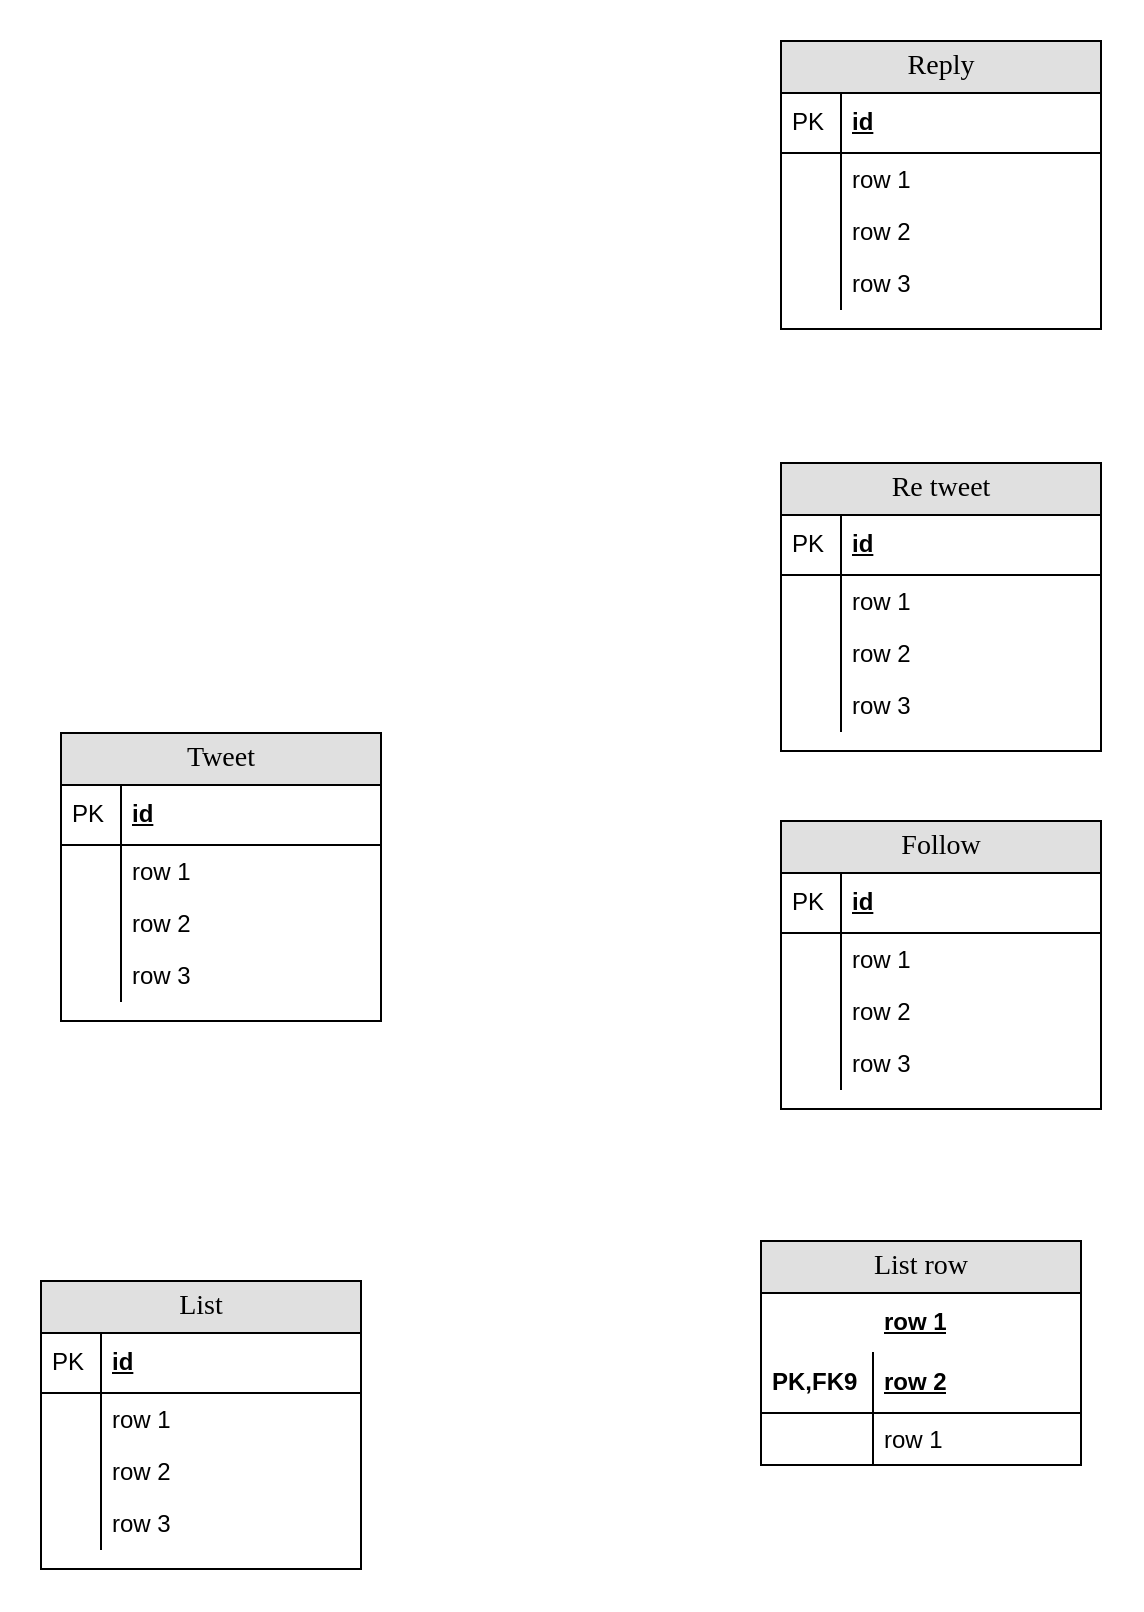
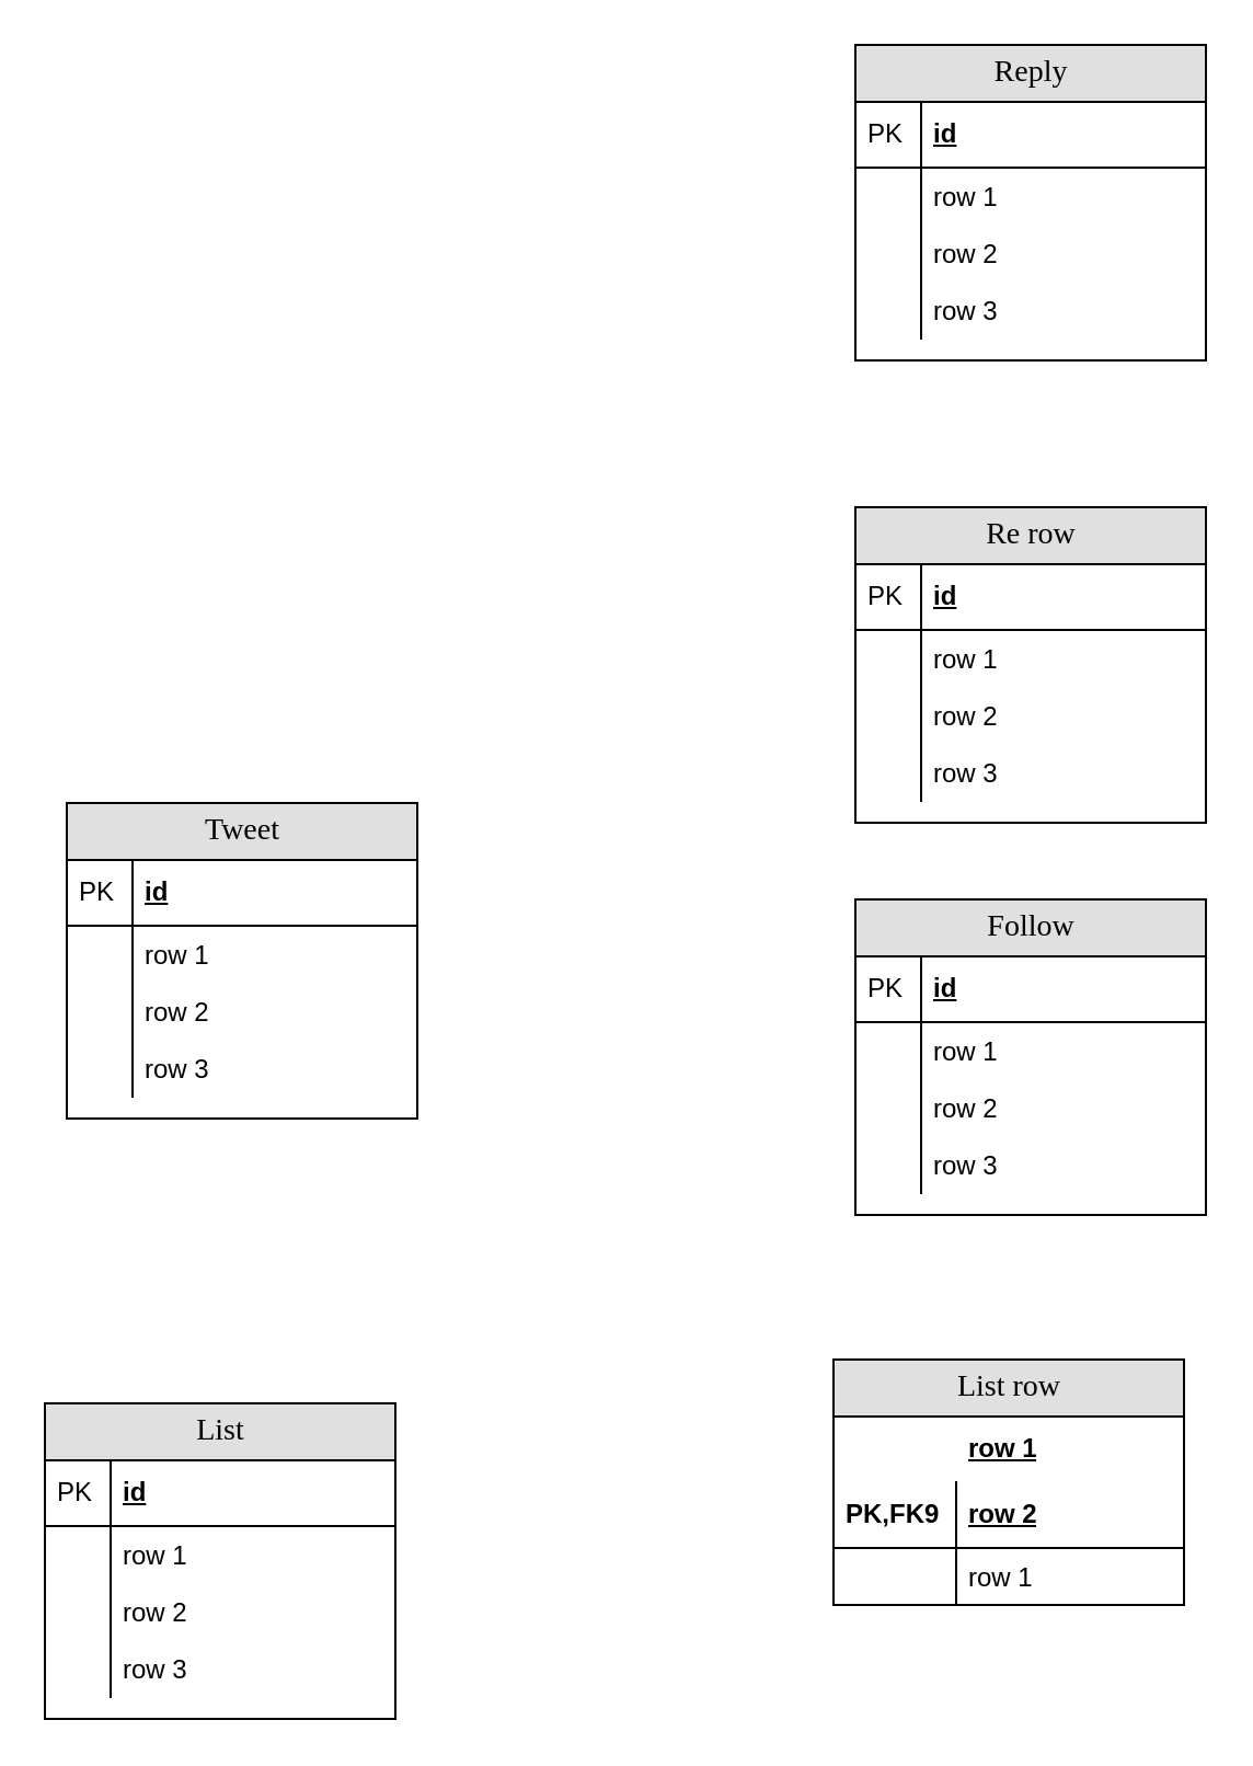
  <mxCell id="0" />
  <mxCell id="1" parent="0" />
  <mxCell id="2" value="Tweet" style="swimlane;html=1;fontStyle=0;childLayout=stackLayout;horizontal=1;startSize=26;fillColor=#e0e0e0;horizontalStack=0;resizeParent=1;resizeLast=0;collapsible=1;marginBottom=0;swimlaneFillColor=#ffffff;align=center;rounded=0;shadow=0;comic=0;labelBackgroundColor=none;strokeWidth=1;fontFamily=Verdana;fontSize=14" parent="1" vertex="1"><mxGeometry x="30" y="366" width="160" height="144" as="geometry" /></mxCell>
  <mxCell id="3" value="id" style="shape=partialRectangle;top=0;left=0;right=0;bottom=1;html=1;align=left;verticalAlign=middle;fillColor=none;spacingLeft=34;spacingRight=4;whiteSpace=wrap;overflow=hidden;rotatable=0;points=[[0,0.5],[1,0.5]];portConstraint=eastwest;dropTarget=0;fontStyle=5;" parent="2" vertex="1"><mxGeometry y="26" width="160" height="30" as="geometry" /></mxCell>
  <mxCell id="4" value="PK" style="shape=partialRectangle;top=0;left=0;bottom=0;html=1;fillColor=none;align=left;verticalAlign=middle;spacingLeft=4;spacingRight=4;whiteSpace=wrap;overflow=hidden;rotatable=0;points=[];portConstraint=eastwest;part=1;" parent="3" vertex="1" connectable="0"><mxGeometry width="30" height="30" as="geometry" /></mxCell>
  <mxCell id="5" value="row 1" style="shape=partialRectangle;top=0;left=0;right=0;bottom=0;html=1;align=left;verticalAlign=top;fillColor=none;spacingLeft=34;spacingRight=4;whiteSpace=wrap;overflow=hidden;rotatable=0;points=[[0,0.5],[1,0.5]];portConstraint=eastwest;dropTarget=0;" parent="2" vertex="1"><mxGeometry y="56" width="160" height="26" as="geometry" /></mxCell>
  <mxCell id="6" value="" style="shape=partialRectangle;top=0;left=0;bottom=0;html=1;fillColor=none;align=left;verticalAlign=top;spacingLeft=4;spacingRight=4;whiteSpace=wrap;overflow=hidden;rotatable=0;points=[];portConstraint=eastwest;part=1;" parent="5" vertex="1" connectable="0"><mxGeometry width="30" height="26" as="geometry" /></mxCell>
  <mxCell id="7" value="row 2" style="shape=partialRectangle;top=0;left=0;right=0;bottom=0;html=1;align=left;verticalAlign=top;fillColor=none;spacingLeft=34;spacingRight=4;whiteSpace=wrap;overflow=hidden;rotatable=0;points=[[0,0.5],[1,0.5]];portConstraint=eastwest;dropTarget=0;" parent="2" vertex="1"><mxGeometry y="82" width="160" height="26" as="geometry" /></mxCell>
  <mxCell id="8" value="" style="shape=partialRectangle;top=0;left=0;bottom=0;html=1;fillColor=none;align=left;verticalAlign=top;spacingLeft=4;spacingRight=4;whiteSpace=wrap;overflow=hidden;rotatable=0;points=[];portConstraint=eastwest;part=1;" parent="7" vertex="1" connectable="0"><mxGeometry width="30" height="26" as="geometry" /></mxCell>
  <mxCell id="9" value="row 3" style="shape=partialRectangle;top=0;left=0;right=0;bottom=0;html=1;align=left;verticalAlign=top;fillColor=none;spacingLeft=34;spacingRight=4;whiteSpace=wrap;overflow=hidden;rotatable=0;points=[[0,0.5],[1,0.5]];portConstraint=eastwest;dropTarget=0;" parent="2" vertex="1"><mxGeometry y="108" width="160" height="26" as="geometry" /></mxCell>
  <mxCell id="10" value="" style="shape=partialRectangle;top=0;left=0;bottom=0;html=1;fillColor=none;align=left;verticalAlign=top;spacingLeft=4;spacingRight=4;whiteSpace=wrap;overflow=hidden;rotatable=0;points=[];portConstraint=eastwest;part=1;" parent="9" vertex="1" connectable="0"><mxGeometry width="30" height="26" as="geometry" /></mxCell>
  <mxCell id="11" value="List row" style="swimlane;html=1;fontStyle=0;childLayout=stackLayout;horizontal=1;startSize=26;fillColor=#e0e0e0;horizontalStack=0;resizeParent=1;resizeLast=0;collapsible=1;marginBottom=0;swimlaneFillColor=#ffffff;align=center;rounded=0;shadow=0;comic=0;labelBackgroundColor=none;strokeWidth=1;fontFamily=Verdana;fontSize=14" parent="1" vertex="1"><mxGeometry x="380" y="620" width="160" height="112" as="geometry" /></mxCell>
  <mxCell id="12" value="row 1" style="shape=partialRectangle;top=0;left=0;right=0;bottom=0;html=1;align=left;verticalAlign=middle;fillColor=none;spacingLeft=60;spacingRight=4;whiteSpace=wrap;overflow=hidden;rotatable=0;points=[[0,0.5],[1,0.5]];portConstraint=eastwest;dropTarget=0;fontStyle=5;" parent="11" vertex="1"><mxGeometry y="26" width="160" height="30" as="geometry" /></mxCell>
  <mxCell id="13" value="row 2" style="shape=partialRectangle;top=0;left=0;right=0;bottom=1;html=1;align=left;verticalAlign=middle;fillColor=none;spacingLeft=60;spacingRight=4;whiteSpace=wrap;overflow=hidden;rotatable=0;points=[[0,0.5],[1,0.5]];portConstraint=eastwest;dropTarget=0;fontStyle=5;" parent="11" vertex="1"><mxGeometry y="56" width="160" height="30" as="geometry" /></mxCell>
  <mxCell id="14" value="PK,FK9" style="shape=partialRectangle;fontStyle=1;top=0;left=0;bottom=0;html=1;fillColor=none;align=left;verticalAlign=middle;spacingLeft=4;spacingRight=4;whiteSpace=wrap;overflow=hidden;rotatable=0;points=[];portConstraint=eastwest;part=1;" parent="13" vertex="1" connectable="0"><mxGeometry width="56" height="30" as="geometry" /></mxCell>
  <mxCell id="15" value="row 1" style="shape=partialRectangle;top=0;left=0;right=0;bottom=0;html=1;align=left;verticalAlign=top;fillColor=none;spacingLeft=60;spacingRight=4;whiteSpace=wrap;overflow=hidden;rotatable=0;points=[[0,0.5],[1,0.5]];portConstraint=eastwest;dropTarget=0;" parent="11" vertex="1"><mxGeometry y="86" width="160" height="26" as="geometry" /></mxCell>
  <mxCell id="16" value="" style="shape=partialRectangle;top=0;left=0;bottom=0;html=1;fillColor=none;align=left;verticalAlign=top;spacingLeft=4;spacingRight=4;whiteSpace=wrap;overflow=hidden;rotatable=0;points=[];portConstraint=eastwest;part=1;" parent="15" vertex="1" connectable="0"><mxGeometry width="56" height="26" as="geometry" /></mxCell>
  <mxCell id="17" value="List" style="swimlane;html=1;fontStyle=0;childLayout=stackLayout;horizontal=1;startSize=26;fillColor=#e0e0e0;horizontalStack=0;resizeParent=1;resizeLast=0;collapsible=1;marginBottom=0;swimlaneFillColor=#ffffff;align=center;rounded=0;shadow=0;comic=0;labelBackgroundColor=none;strokeWidth=1;fontFamily=Verdana;fontSize=14" parent="1" vertex="1"><mxGeometry x="20" y="640" width="160" height="144" as="geometry" /></mxCell>
  <mxCell id="18" value="id" style="shape=partialRectangle;top=0;left=0;right=0;bottom=1;html=1;align=left;verticalAlign=middle;fillColor=none;spacingLeft=34;spacingRight=4;whiteSpace=wrap;overflow=hidden;rotatable=0;points=[[0,0.5],[1,0.5]];portConstraint=eastwest;dropTarget=0;fontStyle=5;" parent="17" vertex="1"><mxGeometry y="26" width="160" height="30" as="geometry" /></mxCell>
  <mxCell id="19" value="PK" style="shape=partialRectangle;top=0;left=0;bottom=0;html=1;fillColor=none;align=left;verticalAlign=middle;spacingLeft=4;spacingRight=4;whiteSpace=wrap;overflow=hidden;rotatable=0;points=[];portConstraint=eastwest;part=1;" parent="18" vertex="1" connectable="0"><mxGeometry width="30" height="30" as="geometry" /></mxCell>
  <mxCell id="20" value="row 1" style="shape=partialRectangle;top=0;left=0;right=0;bottom=0;html=1;align=left;verticalAlign=top;fillColor=none;spacingLeft=34;spacingRight=4;whiteSpace=wrap;overflow=hidden;rotatable=0;points=[[0,0.5],[1,0.5]];portConstraint=eastwest;dropTarget=0;" parent="17" vertex="1"><mxGeometry y="56" width="160" height="26" as="geometry" /></mxCell>
  <mxCell id="21" value="" style="shape=partialRectangle;top=0;left=0;bottom=0;html=1;fillColor=none;align=left;verticalAlign=top;spacingLeft=4;spacingRight=4;whiteSpace=wrap;overflow=hidden;rotatable=0;points=[];portConstraint=eastwest;part=1;" parent="20" vertex="1" connectable="0"><mxGeometry width="30" height="26" as="geometry" /></mxCell>
  <mxCell id="22" value="row 2" style="shape=partialRectangle;top=0;left=0;right=0;bottom=0;html=1;align=left;verticalAlign=top;fillColor=none;spacingLeft=34;spacingRight=4;whiteSpace=wrap;overflow=hidden;rotatable=0;points=[[0,0.5],[1,0.5]];portConstraint=eastwest;dropTarget=0;" parent="17" vertex="1"><mxGeometry y="82" width="160" height="26" as="geometry" /></mxCell>
  <mxCell id="23" value="" style="shape=partialRectangle;top=0;left=0;bottom=0;html=1;fillColor=none;align=left;verticalAlign=top;spacingLeft=4;spacingRight=4;whiteSpace=wrap;overflow=hidden;rotatable=0;points=[];portConstraint=eastwest;part=1;" parent="22" vertex="1" connectable="0"><mxGeometry width="30" height="26" as="geometry" /></mxCell>
  <mxCell id="24" value="row 3" style="shape=partialRectangle;top=0;left=0;right=0;bottom=0;html=1;align=left;verticalAlign=top;fillColor=none;spacingLeft=34;spacingRight=4;whiteSpace=wrap;overflow=hidden;rotatable=0;points=[[0,0.5],[1,0.5]];portConstraint=eastwest;dropTarget=0;" parent="17" vertex="1"><mxGeometry y="108" width="160" height="26" as="geometry" /></mxCell>
  <mxCell id="25" value="" style="shape=partialRectangle;top=0;left=0;bottom=0;html=1;fillColor=none;align=left;verticalAlign=top;spacingLeft=4;spacingRight=4;whiteSpace=wrap;overflow=hidden;rotatable=0;points=[];portConstraint=eastwest;part=1;" parent="24" vertex="1" connectable="0"><mxGeometry width="30" height="26" as="geometry" /></mxCell>
  <mxCell id="26" value="Follow" style="swimlane;html=1;fontStyle=0;childLayout=stackLayout;horizontal=1;startSize=26;fillColor=#e0e0e0;horizontalStack=0;resizeParent=1;resizeLast=0;collapsible=1;marginBottom=0;swimlaneFillColor=#ffffff;align=center;rounded=0;shadow=0;comic=0;labelBackgroundColor=none;strokeWidth=1;fontFamily=Verdana;fontSize=14" parent="1" vertex="1"><mxGeometry x="390" y="410" width="160" height="144" as="geometry" /></mxCell>
  <mxCell id="27" value="id" style="shape=partialRectangle;top=0;left=0;right=0;bottom=1;html=1;align=left;verticalAlign=middle;fillColor=none;spacingLeft=34;spacingRight=4;whiteSpace=wrap;overflow=hidden;rotatable=0;points=[[0,0.5],[1,0.5]];portConstraint=eastwest;dropTarget=0;fontStyle=5;" parent="26" vertex="1"><mxGeometry y="26" width="160" height="30" as="geometry" /></mxCell>
  <mxCell id="28" value="PK" style="shape=partialRectangle;top=0;left=0;bottom=0;html=1;fillColor=none;align=left;verticalAlign=middle;spacingLeft=4;spacingRight=4;whiteSpace=wrap;overflow=hidden;rotatable=0;points=[];portConstraint=eastwest;part=1;" parent="27" vertex="1" connectable="0"><mxGeometry width="30" height="30" as="geometry" /></mxCell>
  <mxCell id="29" value="row 1" style="shape=partialRectangle;top=0;left=0;right=0;bottom=0;html=1;align=left;verticalAlign=top;fillColor=none;spacingLeft=34;spacingRight=4;whiteSpace=wrap;overflow=hidden;rotatable=0;points=[[0,0.5],[1,0.5]];portConstraint=eastwest;dropTarget=0;" parent="26" vertex="1"><mxGeometry y="56" width="160" height="26" as="geometry" /></mxCell>
  <mxCell id="30" value="" style="shape=partialRectangle;top=0;left=0;bottom=0;html=1;fillColor=none;align=left;verticalAlign=top;spacingLeft=4;spacingRight=4;whiteSpace=wrap;overflow=hidden;rotatable=0;points=[];portConstraint=eastwest;part=1;" parent="29" vertex="1" connectable="0"><mxGeometry width="30" height="26" as="geometry" /></mxCell>
  <mxCell id="31" value="row 2" style="shape=partialRectangle;top=0;left=0;right=0;bottom=0;html=1;align=left;verticalAlign=top;fillColor=none;spacingLeft=34;spacingRight=4;whiteSpace=wrap;overflow=hidden;rotatable=0;points=[[0,0.5],[1,0.5]];portConstraint=eastwest;dropTarget=0;" parent="26" vertex="1"><mxGeometry y="82" width="160" height="26" as="geometry" /></mxCell>
  <mxCell id="32" value="" style="shape=partialRectangle;top=0;left=0;bottom=0;html=1;fillColor=none;align=left;verticalAlign=top;spacingLeft=4;spacingRight=4;whiteSpace=wrap;overflow=hidden;rotatable=0;points=[];portConstraint=eastwest;part=1;" parent="31" vertex="1" connectable="0"><mxGeometry width="30" height="26" as="geometry" /></mxCell>
  <mxCell id="33" value="row 3" style="shape=partialRectangle;top=0;left=0;right=0;bottom=0;html=1;align=left;verticalAlign=top;fillColor=none;spacingLeft=34;spacingRight=4;whiteSpace=wrap;overflow=hidden;rotatable=0;points=[[0,0.5],[1,0.5]];portConstraint=eastwest;dropTarget=0;" parent="26" vertex="1"><mxGeometry y="108" width="160" height="26" as="geometry" /></mxCell>
  <mxCell id="34" value="" style="shape=partialRectangle;top=0;left=0;bottom=0;html=1;fillColor=none;align=left;verticalAlign=top;spacingLeft=4;spacingRight=4;whiteSpace=wrap;overflow=hidden;rotatable=0;points=[];portConstraint=eastwest;part=1;" parent="33" vertex="1" connectable="0"><mxGeometry width="30" height="26" as="geometry" /></mxCell>
  <mxCell id="35" value="Reply" style="swimlane;html=1;fontStyle=0;childLayout=stackLayout;horizontal=1;startSize=26;fillColor=#e0e0e0;horizontalStack=0;resizeParent=1;resizeLast=0;collapsible=1;marginBottom=0;swimlaneFillColor=#ffffff;align=center;rounded=0;shadow=0;comic=0;labelBackgroundColor=none;strokeWidth=1;fontFamily=Verdana;fontSize=14" parent="1" vertex="1"><mxGeometry x="390" y="20" width="160" height="144" as="geometry" /></mxCell>
  <mxCell id="36" value="id" style="shape=partialRectangle;top=0;left=0;right=0;bottom=1;html=1;align=left;verticalAlign=middle;fillColor=none;spacingLeft=34;spacingRight=4;whiteSpace=wrap;overflow=hidden;rotatable=0;points=[[0,0.5],[1,0.5]];portConstraint=eastwest;dropTarget=0;fontStyle=5;" parent="35" vertex="1"><mxGeometry y="26" width="160" height="30" as="geometry" /></mxCell>
  <mxCell id="37" value="PK" style="shape=partialRectangle;top=0;left=0;bottom=0;html=1;fillColor=none;align=left;verticalAlign=middle;spacingLeft=4;spacingRight=4;whiteSpace=wrap;overflow=hidden;rotatable=0;points=[];portConstraint=eastwest;part=1;" parent="36" vertex="1" connectable="0"><mxGeometry width="30" height="30" as="geometry" /></mxCell>
  <mxCell id="38" value="row 1" style="shape=partialRectangle;top=0;left=0;right=0;bottom=0;html=1;align=left;verticalAlign=top;fillColor=none;spacingLeft=34;spacingRight=4;whiteSpace=wrap;overflow=hidden;rotatable=0;points=[[0,0.5],[1,0.5]];portConstraint=eastwest;dropTarget=0;" parent="35" vertex="1"><mxGeometry y="56" width="160" height="26" as="geometry" /></mxCell>
  <mxCell id="39" value="" style="shape=partialRectangle;top=0;left=0;bottom=0;html=1;fillColor=none;align=left;verticalAlign=top;spacingLeft=4;spacingRight=4;whiteSpace=wrap;overflow=hidden;rotatable=0;points=[];portConstraint=eastwest;part=1;" parent="38" vertex="1" connectable="0"><mxGeometry width="30" height="26" as="geometry" /></mxCell>
  <mxCell id="40" value="row 2" style="shape=partialRectangle;top=0;left=0;right=0;bottom=0;html=1;align=left;verticalAlign=top;fillColor=none;spacingLeft=34;spacingRight=4;whiteSpace=wrap;overflow=hidden;rotatable=0;points=[[0,0.5],[1,0.5]];portConstraint=eastwest;dropTarget=0;" parent="35" vertex="1"><mxGeometry y="82" width="160" height="26" as="geometry" /></mxCell>
  <mxCell id="41" value="" style="shape=partialRectangle;top=0;left=0;bottom=0;html=1;fillColor=none;align=left;verticalAlign=top;spacingLeft=4;spacingRight=4;whiteSpace=wrap;overflow=hidden;rotatable=0;points=[];portConstraint=eastwest;part=1;" parent="40" vertex="1" connectable="0"><mxGeometry width="30" height="26" as="geometry" /></mxCell>
  <mxCell id="42" value="row 3" style="shape=partialRectangle;top=0;left=0;right=0;bottom=0;html=1;align=left;verticalAlign=top;fillColor=none;spacingLeft=34;spacingRight=4;whiteSpace=wrap;overflow=hidden;rotatable=0;points=[[0,0.5],[1,0.5]];portConstraint=eastwest;dropTarget=0;" parent="35" vertex="1"><mxGeometry y="108" width="160" height="26" as="geometry" /></mxCell>
  <mxCell id="43" value="" style="shape=partialRectangle;top=0;left=0;bottom=0;html=1;fillColor=none;align=left;verticalAlign=top;spacingLeft=4;spacingRight=4;whiteSpace=wrap;overflow=hidden;rotatable=0;points=[];portConstraint=eastwest;part=1;" parent="42" vertex="1" connectable="0"><mxGeometry width="30" height="26" as="geometry" /></mxCell>
- <mxCell id="44" value="Re tweet" style="swimlane;html=1;fontStyle=0;childLayout=stackLayout;horizontal=1;startSize=26;fillColor=#e0e0e0;horizontalStack=0;resizeParent=1;resizeLast=0;collapsible=1;marginBottom=0;swimlaneFillColor=#ffffff;align=center;rounded=0;shadow=0;comic=0;labelBackgroundColor=none;strokeWidth=1;fontFamily=Verdana;fontSize=14" parent="1" vertex="1"><mxGeometry x="390" y="231" width="160" height="144" as="geometry" /></mxCell>
+ <mxCell id="44" value="Re row" style="swimlane;html=1;fontStyle=0;childLayout=stackLayout;horizontal=1;startSize=26;fillColor=#e0e0e0;horizontalStack=0;resizeParent=1;resizeLast=0;collapsible=1;marginBottom=0;swimlaneFillColor=#ffffff;align=center;rounded=0;shadow=0;comic=0;labelBackgroundColor=none;strokeWidth=1;fontFamily=Verdana;fontSize=14" parent="1" vertex="1"><mxGeometry x="390" y="231" width="160" height="144" as="geometry" /></mxCell>
  <mxCell id="45" value="id" style="shape=partialRectangle;top=0;left=0;right=0;bottom=1;html=1;align=left;verticalAlign=middle;fillColor=none;spacingLeft=34;spacingRight=4;whiteSpace=wrap;overflow=hidden;rotatable=0;points=[[0,0.5],[1,0.5]];portConstraint=eastwest;dropTarget=0;fontStyle=5;" parent="44" vertex="1"><mxGeometry y="26" width="160" height="30" as="geometry" /></mxCell>
  <mxCell id="46" value="PK" style="shape=partialRectangle;top=0;left=0;bottom=0;html=1;fillColor=none;align=left;verticalAlign=middle;spacingLeft=4;spacingRight=4;whiteSpace=wrap;overflow=hidden;rotatable=0;points=[];portConstraint=eastwest;part=1;" parent="45" vertex="1" connectable="0"><mxGeometry width="30" height="30" as="geometry" /></mxCell>
  <mxCell id="47" value="row 1" style="shape=partialRectangle;top=0;left=0;right=0;bottom=0;html=1;align=left;verticalAlign=top;fillColor=none;spacingLeft=34;spacingRight=4;whiteSpace=wrap;overflow=hidden;rotatable=0;points=[[0,0.5],[1,0.5]];portConstraint=eastwest;dropTarget=0;" parent="44" vertex="1"><mxGeometry y="56" width="160" height="26" as="geometry" /></mxCell>
  <mxCell id="48" value="" style="shape=partialRectangle;top=0;left=0;bottom=0;html=1;fillColor=none;align=left;verticalAlign=top;spacingLeft=4;spacingRight=4;whiteSpace=wrap;overflow=hidden;rotatable=0;points=[];portConstraint=eastwest;part=1;" parent="47" vertex="1" connectable="0"><mxGeometry width="30" height="26" as="geometry" /></mxCell>
  <mxCell id="49" value="row 2" style="shape=partialRectangle;top=0;left=0;right=0;bottom=0;html=1;align=left;verticalAlign=top;fillColor=none;spacingLeft=34;spacingRight=4;whiteSpace=wrap;overflow=hidden;rotatable=0;points=[[0,0.5],[1,0.5]];portConstraint=eastwest;dropTarget=0;" parent="44" vertex="1"><mxGeometry y="82" width="160" height="26" as="geometry" /></mxCell>
  <mxCell id="50" value="" style="shape=partialRectangle;top=0;left=0;bottom=0;html=1;fillColor=none;align=left;verticalAlign=top;spacingLeft=4;spacingRight=4;whiteSpace=wrap;overflow=hidden;rotatable=0;points=[];portConstraint=eastwest;part=1;" parent="49" vertex="1" connectable="0"><mxGeometry width="30" height="26" as="geometry" /></mxCell>
  <mxCell id="51" value="row 3" style="shape=partialRectangle;top=0;left=0;right=0;bottom=0;html=1;align=left;verticalAlign=top;fillColor=none;spacingLeft=34;spacingRight=4;whiteSpace=wrap;overflow=hidden;rotatable=0;points=[[0,0.5],[1,0.5]];portConstraint=eastwest;dropTarget=0;" parent="44" vertex="1"><mxGeometry y="108" width="160" height="26" as="geometry" /></mxCell>
  <mxCell id="52" value="" style="shape=partialRectangle;top=0;left=0;bottom=0;html=1;fillColor=none;align=left;verticalAlign=top;spacingLeft=4;spacingRight=4;whiteSpace=wrap;overflow=hidden;rotatable=0;points=[];portConstraint=eastwest;part=1;" parent="51" vertex="1" connectable="0"><mxGeometry width="30" height="26" as="geometry" /></mxCell>
